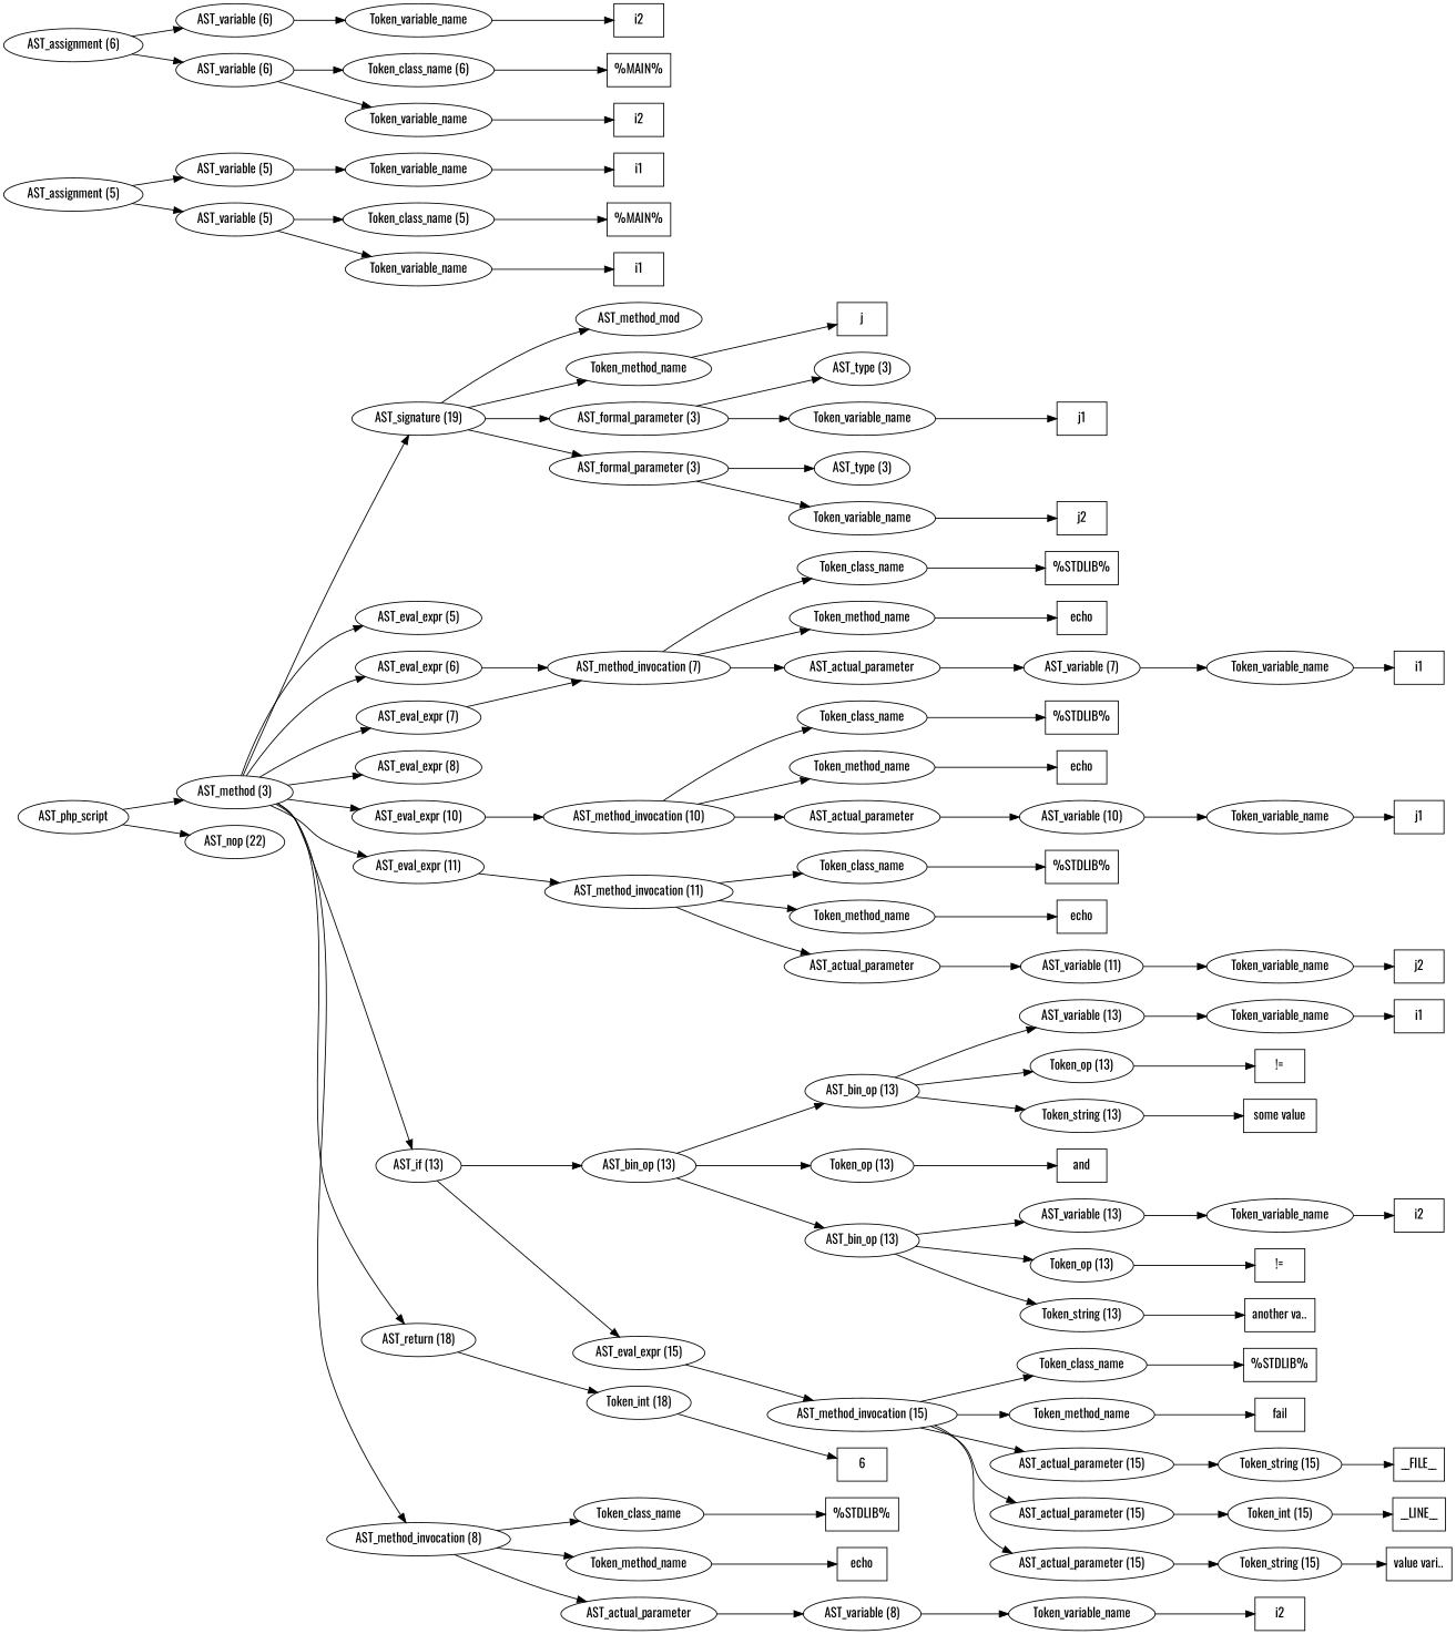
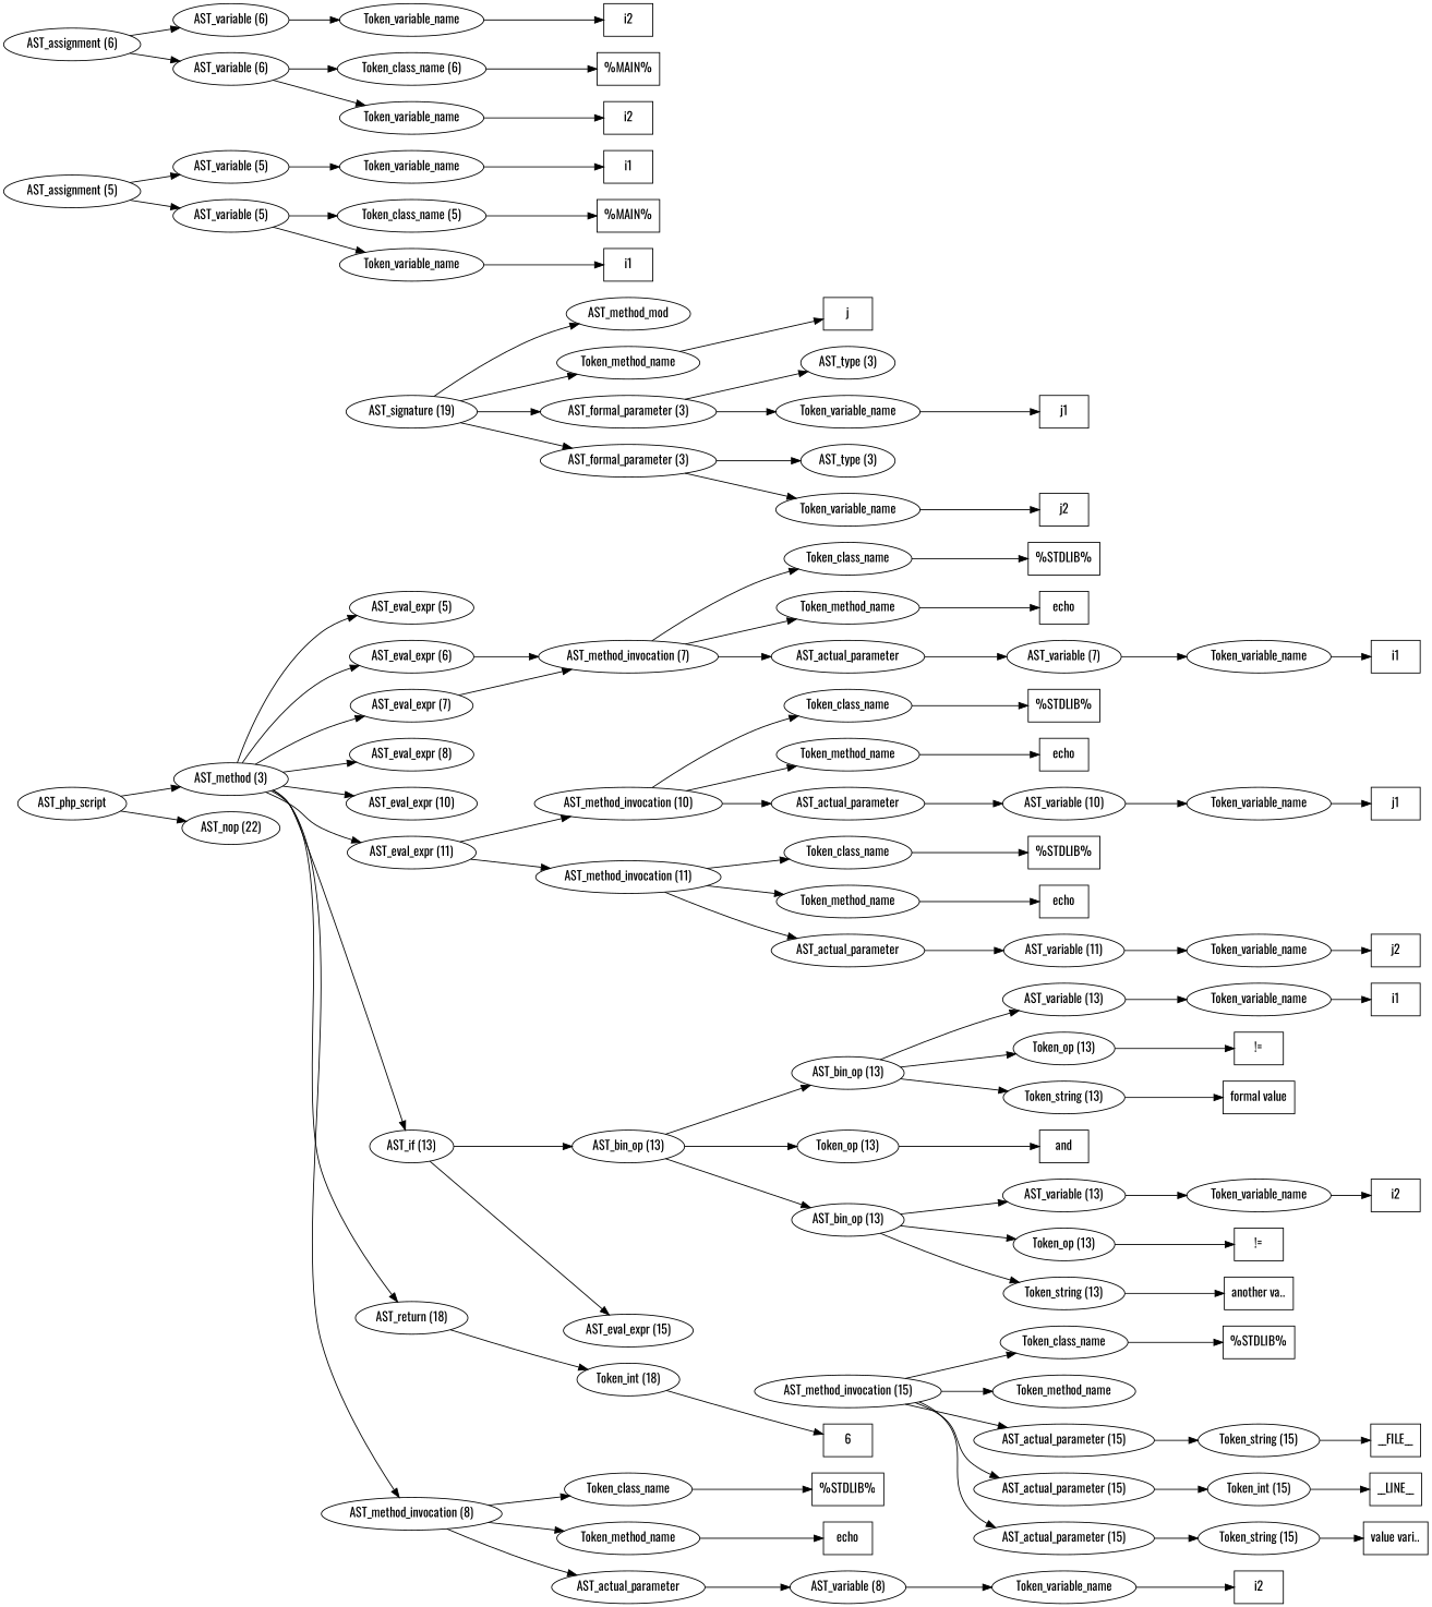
  digraph {
    fontname=Oswald
    rankdir=LR
    node [fontname=Oswald]
    edge [fontname=Oswald]
    n1 [label=AST_php_script]
    n2 [label="AST_method (3)"]
    n3 [label="AST_nop (22)"]
    n4 [label="AST_signature (19)"]
    n5 [label="AST_eval_expr (5)"]
    n6 [label="AST_eval_expr (6)"]
    n7 [label="AST_eval_expr (7)"]
    n8 [label="AST_eval_expr (8)"]
    n9 [label="AST_eval_expr (10)"]
    n10 [label="AST_eval_expr (11)"]
    n11 [label="AST_if (13)"]
    n12 [label="AST_return (18)"]
    n13 [label="AST_method_invocation (8)"]
    n14 [label=AST_method_mod]
    n15 [label=Token_method_name]
    n16 [label="AST_formal_parameter (3)"]
    n17 [label="AST_formal_parameter (3)"]
    n18 [label="AST_method_invocation (7)"]
    n19 [label="AST_method_invocation (10)"]
    n20 [label="AST_method_invocation (11)"]
    n21 [label="AST_bin_op (13)"]
    n22 [label="AST_eval_expr (15)"]
    n23 [label="Token_int (18)"]
    n24 [label=j shape=box]
    n25 [label="AST_type (3)"]
    n26 [label=Token_variable_name]
    n27 [label="AST_type (3)"]
    n28 [label=Token_variable_name]
    n29 [label=j1 shape=box]
    n30 [label=j2 shape=box]
    n31 [label="AST_assignment (5)"]
    n32 [label="AST_variable (5)"]
    n33 [label="AST_variable (5)"]
    n34 [label=Token_variable_name]
    n35 [label="Token_class_name (5)"]
    n36 [label=Token_variable_name]
    n37 [label=i1 shape=box]
    n38 [label="%MAIN%" shape=box]
    n39 [label=i1 shape=box]
    n40 [label="AST_assignment (6)"]
    n41 [label="AST_variable (6)"]
    n42 [label="AST_variable (6)"]
    n43 [label=Token_variable_name]
    n44 [label="Token_class_name (6)"]
    n45 [label=Token_variable_name]
    n46 [label=i2 shape=box]
    n47 [label="%MAIN%" shape=box]
    n48 [label=i2 shape=box]
    n49 [label=Token_class_name]
    n50 [label=Token_method_name]
    n51 [label=AST_actual_parameter]
    n52 [label="%STDLIB%" shape=box]
    n53 [label=echo shape=box]
    n54 [label="AST_variable (7)"]
    n55 [label=Token_variable_name]
    n56 [label=i1 shape=box]
    n57 [label=Token_class_name]
    n58 [label=Token_method_name]
    n59 [label=AST_actual_parameter]
    n60 [label="%STDLIB%" shape=box]
    n61 [label=echo shape=box]
    n62 [label="AST_variable (8)"]
    n63 [label=Token_variable_name]
    n64 [label=i2 shape=box]
    n65 [label=Token_class_name]
    n66 [label=Token_method_name]
    n67 [label=AST_actual_parameter]
    n68 [label="%STDLIB%" shape=box]
    n69 [label=echo shape=box]
    n70 [label="AST_variable (10)"]
    n71 [label=Token_variable_name]
    n72 [label=j1 shape=box]
    n73 [label=Token_class_name]
    n74 [label=Token_method_name]
    n75 [label=AST_actual_parameter]
    n76 [label="%STDLIB%" shape=box]
    n77 [label=echo shape=box]
    n78 [label="AST_variable (11)"]
    n79 [label=Token_variable_name]
    n80 [label=j2 shape=box]
    n81 [label="AST_bin_op (13)"]
    n82 [label="Token_op (13)"]
    n83 [label="AST_bin_op (13)"]
    n84 [label="AST_method_invocation (15)"]
    n85 [label="AST_variable (13)"]
    n86 [label="Token_op (13)"]
    n87 [label="Token_string (13)"]
    n88 [label=and shape=box]
    n89 [label="AST_variable (13)"]
    n90 [label="Token_op (13)"]
    n91 [label="Token_string (13)"]
    n92 [label=Token_variable_name]
    n93 [label="!=" shape=box]
-   n94 [label="some value" shape=box]
+   n94 [label="formal value" shape=box]
    n95 [label=i1 shape=box]
    n96 [label=Token_variable_name]
    n97 [label="!=" shape=box]
    n98 [label="another va.." shape=box]
    n99 [label=i2 shape=box]
    n100 [label=Token_class_name]
    n101 [label=Token_method_name]
    n102 [label="AST_actual_parameter (15)"]
    n103 [label="AST_actual_parameter (15)"]
    n104 [label="AST_actual_parameter (15)"]
    n105 [label="%STDLIB%" shape=box]
-   n106 [label=fail shape=box]
    n107 [label="Token_string (15)"]
    n108 [label="Token_int (15)"]
    n109 [label="Token_string (15)"]
    n110 [label=__FILE__ shape=box]
    n111 [label=__LINE__ shape=box]
    n112 [label="value vari.." shape=box]
    n113 [label=6 shape=box]
    n1 -> n2
    n1 -> n3
-   n2 -> n4
    n2 -> n5
    n2 -> n6
    n2 -> n7
    n2 -> n8
    n2 -> n9
    n2 -> n10
    n2 -> n11
    n2 -> n12
    n2 -> n13
    n4 -> n14
    n4 -> n15
    n4 -> n16
    n4 -> n17
    n6 -> n18
    n7 -> n18
-   n9 -> n19
+   n10 -> n19
    n10 -> n20
    n11 -> n21
    n11 -> n22
    n12 -> n23
    n13 -> n57
    n13 -> n58
    n13 -> n59
    n15 -> n24
    n16 -> n25
    n16 -> n26
    n17 -> n27
    n17 -> n28
    n18 -> n49
    n18 -> n50
    n18 -> n51
    n19 -> n65
    n19 -> n66
    n19 -> n67
    n20 -> n73
    n20 -> n74
    n20 -> n75
    n21 -> n81
    n21 -> n82
    n21 -> n83
-   n22 -> n84
    n23 -> n113
    n26 -> n29
    n28 -> n30
    n31 -> n32
    n31 -> n33
    n32 -> n34
    n33 -> n35
    n33 -> n36
    n34 -> n37
    n35 -> n38
    n36 -> n39
    n40 -> n41
    n40 -> n42
    n41 -> n43
    n42 -> n44
    n42 -> n45
    n43 -> n46
    n44 -> n47
    n45 -> n48
    n49 -> n52
    n50 -> n53
    n51 -> n54
    n54 -> n55
    n55 -> n56
    n57 -> n60
    n58 -> n61
    n59 -> n62
    n62 -> n63
    n63 -> n64
    n65 -> n68
    n66 -> n69
    n67 -> n70
    n70 -> n71
    n71 -> n72
    n73 -> n76
    n74 -> n77
    n75 -> n78
    n78 -> n79
    n79 -> n80
    n81 -> n85
    n81 -> n86
    n81 -> n87
    n82 -> n88
    n83 -> n89
    n83 -> n90
    n83 -> n91
    n84 -> n100
    n84 -> n101
    n84 -> n102
    n84 -> n103
    n84 -> n104
    n85 -> n92
    n86 -> n93
    n87 -> n94
    n89 -> n96
    n90 -> n97
    n91 -> n98
    n92 -> n95
    n96 -> n99
    n100 -> n105
-   n101 -> n106
    n102 -> n107
    n103 -> n108
    n104 -> n109
    n107 -> n110
    n108 -> n111
    n109 -> n112
  }
